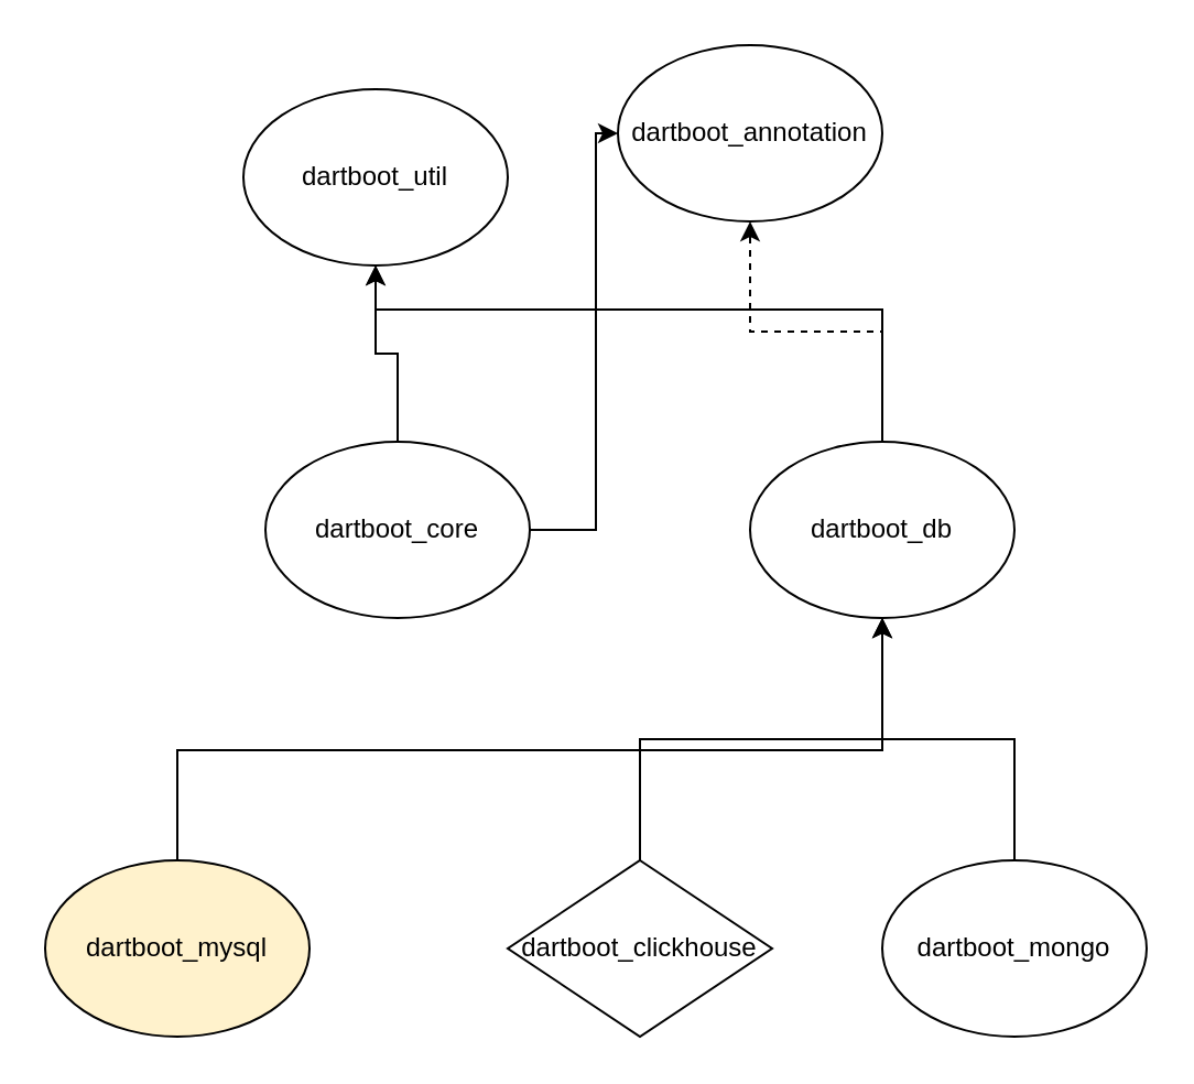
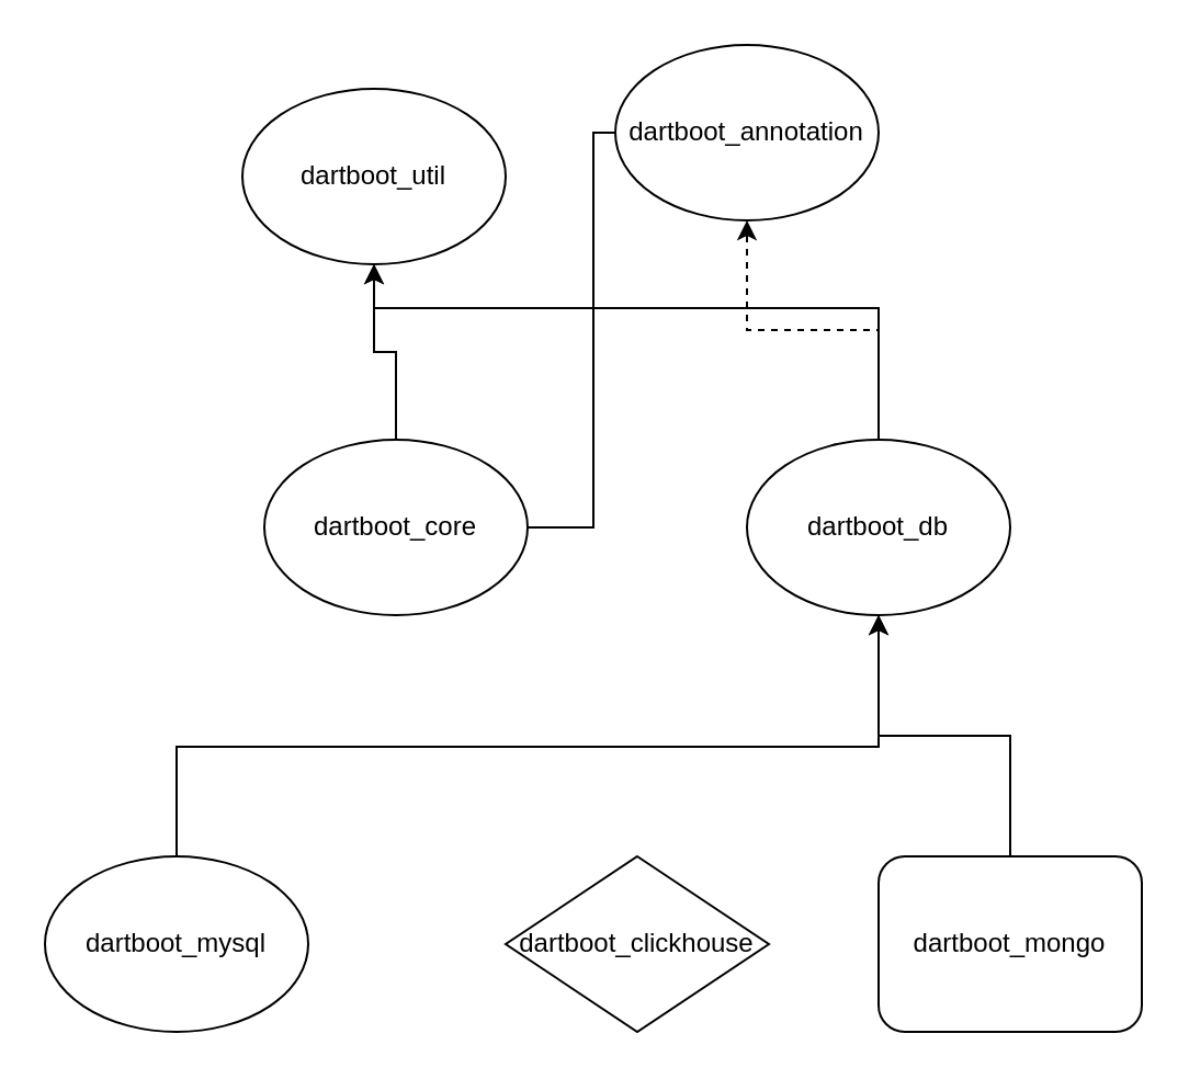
  <mxCell id="0" />
  <mxCell id="1" parent="0" />
- <mxCell id="2" style="edgeStyle=orthogonalEdgeStyle;rounded=0;orthogonalLoop=1;jettySize=auto;html=1;" edge="1" parent="1" source="4" target="5"><mxGeometry relative="1" as="geometry"><Array as="points"><mxPoint x="270" y="240" /><mxPoint x="270" y="60" /></Array></mxGeometry></mxCell>
+ <mxCell id="2" style="edgeStyle=orthogonalEdgeStyle;rounded=0;orthogonalLoop=1;jettySize=auto;html=1;endArrow=none;" edge="1" parent="1" source="4" target="5"><mxGeometry relative="1" as="geometry"><Array as="points"><mxPoint x="270" y="240" /><mxPoint x="270" y="60" /></Array></mxGeometry></mxCell>
  <mxCell id="3" style="edgeStyle=orthogonalEdgeStyle;rounded=0;orthogonalLoop=1;jettySize=auto;html=1;" edge="1" parent="1" source="4" target="15"><mxGeometry relative="1" as="geometry" /></mxCell>
  <mxCell id="4" value="dartboot_core" style="ellipse;whiteSpace=wrap;html=1;" vertex="1" parent="1"><mxGeometry x="120" y="200" width="120" height="80" as="geometry" /></mxCell>
  <mxCell id="5" value="dartboot_annotation" style="ellipse;whiteSpace=wrap;html=1;" vertex="1" parent="1"><mxGeometry x="280" y="20" width="120" height="80" as="geometry" /></mxCell>
  <mxCell id="6" style="edgeStyle=orthogonalEdgeStyle;rounded=0;orthogonalLoop=1;jettySize=auto;html=1;dashed=1;" edge="1" parent="1" source="8" target="5"><mxGeometry relative="1" as="geometry" /></mxCell>
  <mxCell id="7" style="edgeStyle=orthogonalEdgeStyle;rounded=0;orthogonalLoop=1;jettySize=auto;html=1;" edge="1" parent="1" source="8" target="15"><mxGeometry relative="1" as="geometry"><Array as="points"><mxPoint x="400" y="140" /><mxPoint x="170" y="140" /></Array></mxGeometry></mxCell>
  <mxCell id="8" value="dartboot_db" style="ellipse;whiteSpace=wrap;html=1;" vertex="1" parent="1"><mxGeometry x="340" y="200" width="120" height="80" as="geometry" /></mxCell>
  <mxCell id="9" style="edgeStyle=orthogonalEdgeStyle;rounded=0;orthogonalLoop=1;jettySize=auto;html=1;" edge="1" parent="1" source="10" target="8"><mxGeometry relative="1" as="geometry"><mxPoint x="300" y="180" as="targetPoint" /><Array as="points"><mxPoint x="80" y="340" /><mxPoint x="400" y="340" /></Array></mxGeometry></mxCell>
- <mxCell id="10" value="dartboot_mysql" style="ellipse;whiteSpace=wrap;html=1;fillColor=#fff2cc;" vertex="1" parent="1"><mxGeometry x="20" y="390" width="120" height="80" as="geometry" /></mxCell>
- <mxCell id="11" style="edgeStyle=orthogonalEdgeStyle;rounded=0;orthogonalLoop=1;jettySize=auto;html=1;" edge="1" parent="1" source="12" target="8"><mxGeometry relative="1" as="geometry" /></mxCell>
+ <mxCell id="10" value="dartboot_mysql" style="ellipse;whiteSpace=wrap;html=1;" vertex="1" parent="1"><mxGeometry x="20" y="390" width="120" height="80" as="geometry" /></mxCell>
  <mxCell id="12" value="dartboot_clickhouse" style="rhombus;whiteSpace=wrap;html=1;" vertex="1" parent="1"><mxGeometry x="230" y="390" width="120" height="80" as="geometry" /></mxCell>
  <mxCell id="13" style="edgeStyle=orthogonalEdgeStyle;rounded=0;orthogonalLoop=1;jettySize=auto;html=1;" edge="1" parent="1" source="14" target="8"><mxGeometry relative="1" as="geometry" /></mxCell>
- <mxCell id="14" value="dartboot_mongo" style="ellipse;whiteSpace=wrap;html=1;" vertex="1" parent="1"><mxGeometry x="400" y="390" width="120" height="80" as="geometry" /></mxCell>
+ <mxCell id="14" value="dartboot_mongo" style="whiteSpace=wrap;html=1;rounded=1;" vertex="1" parent="1"><mxGeometry x="400" y="390" width="120" height="80" as="geometry" /></mxCell>
  <mxCell id="15" value="dartboot_util" style="ellipse;whiteSpace=wrap;html=1;" vertex="1" parent="1"><mxGeometry x="110" y="40" width="120" height="80" as="geometry" /></mxCell>
